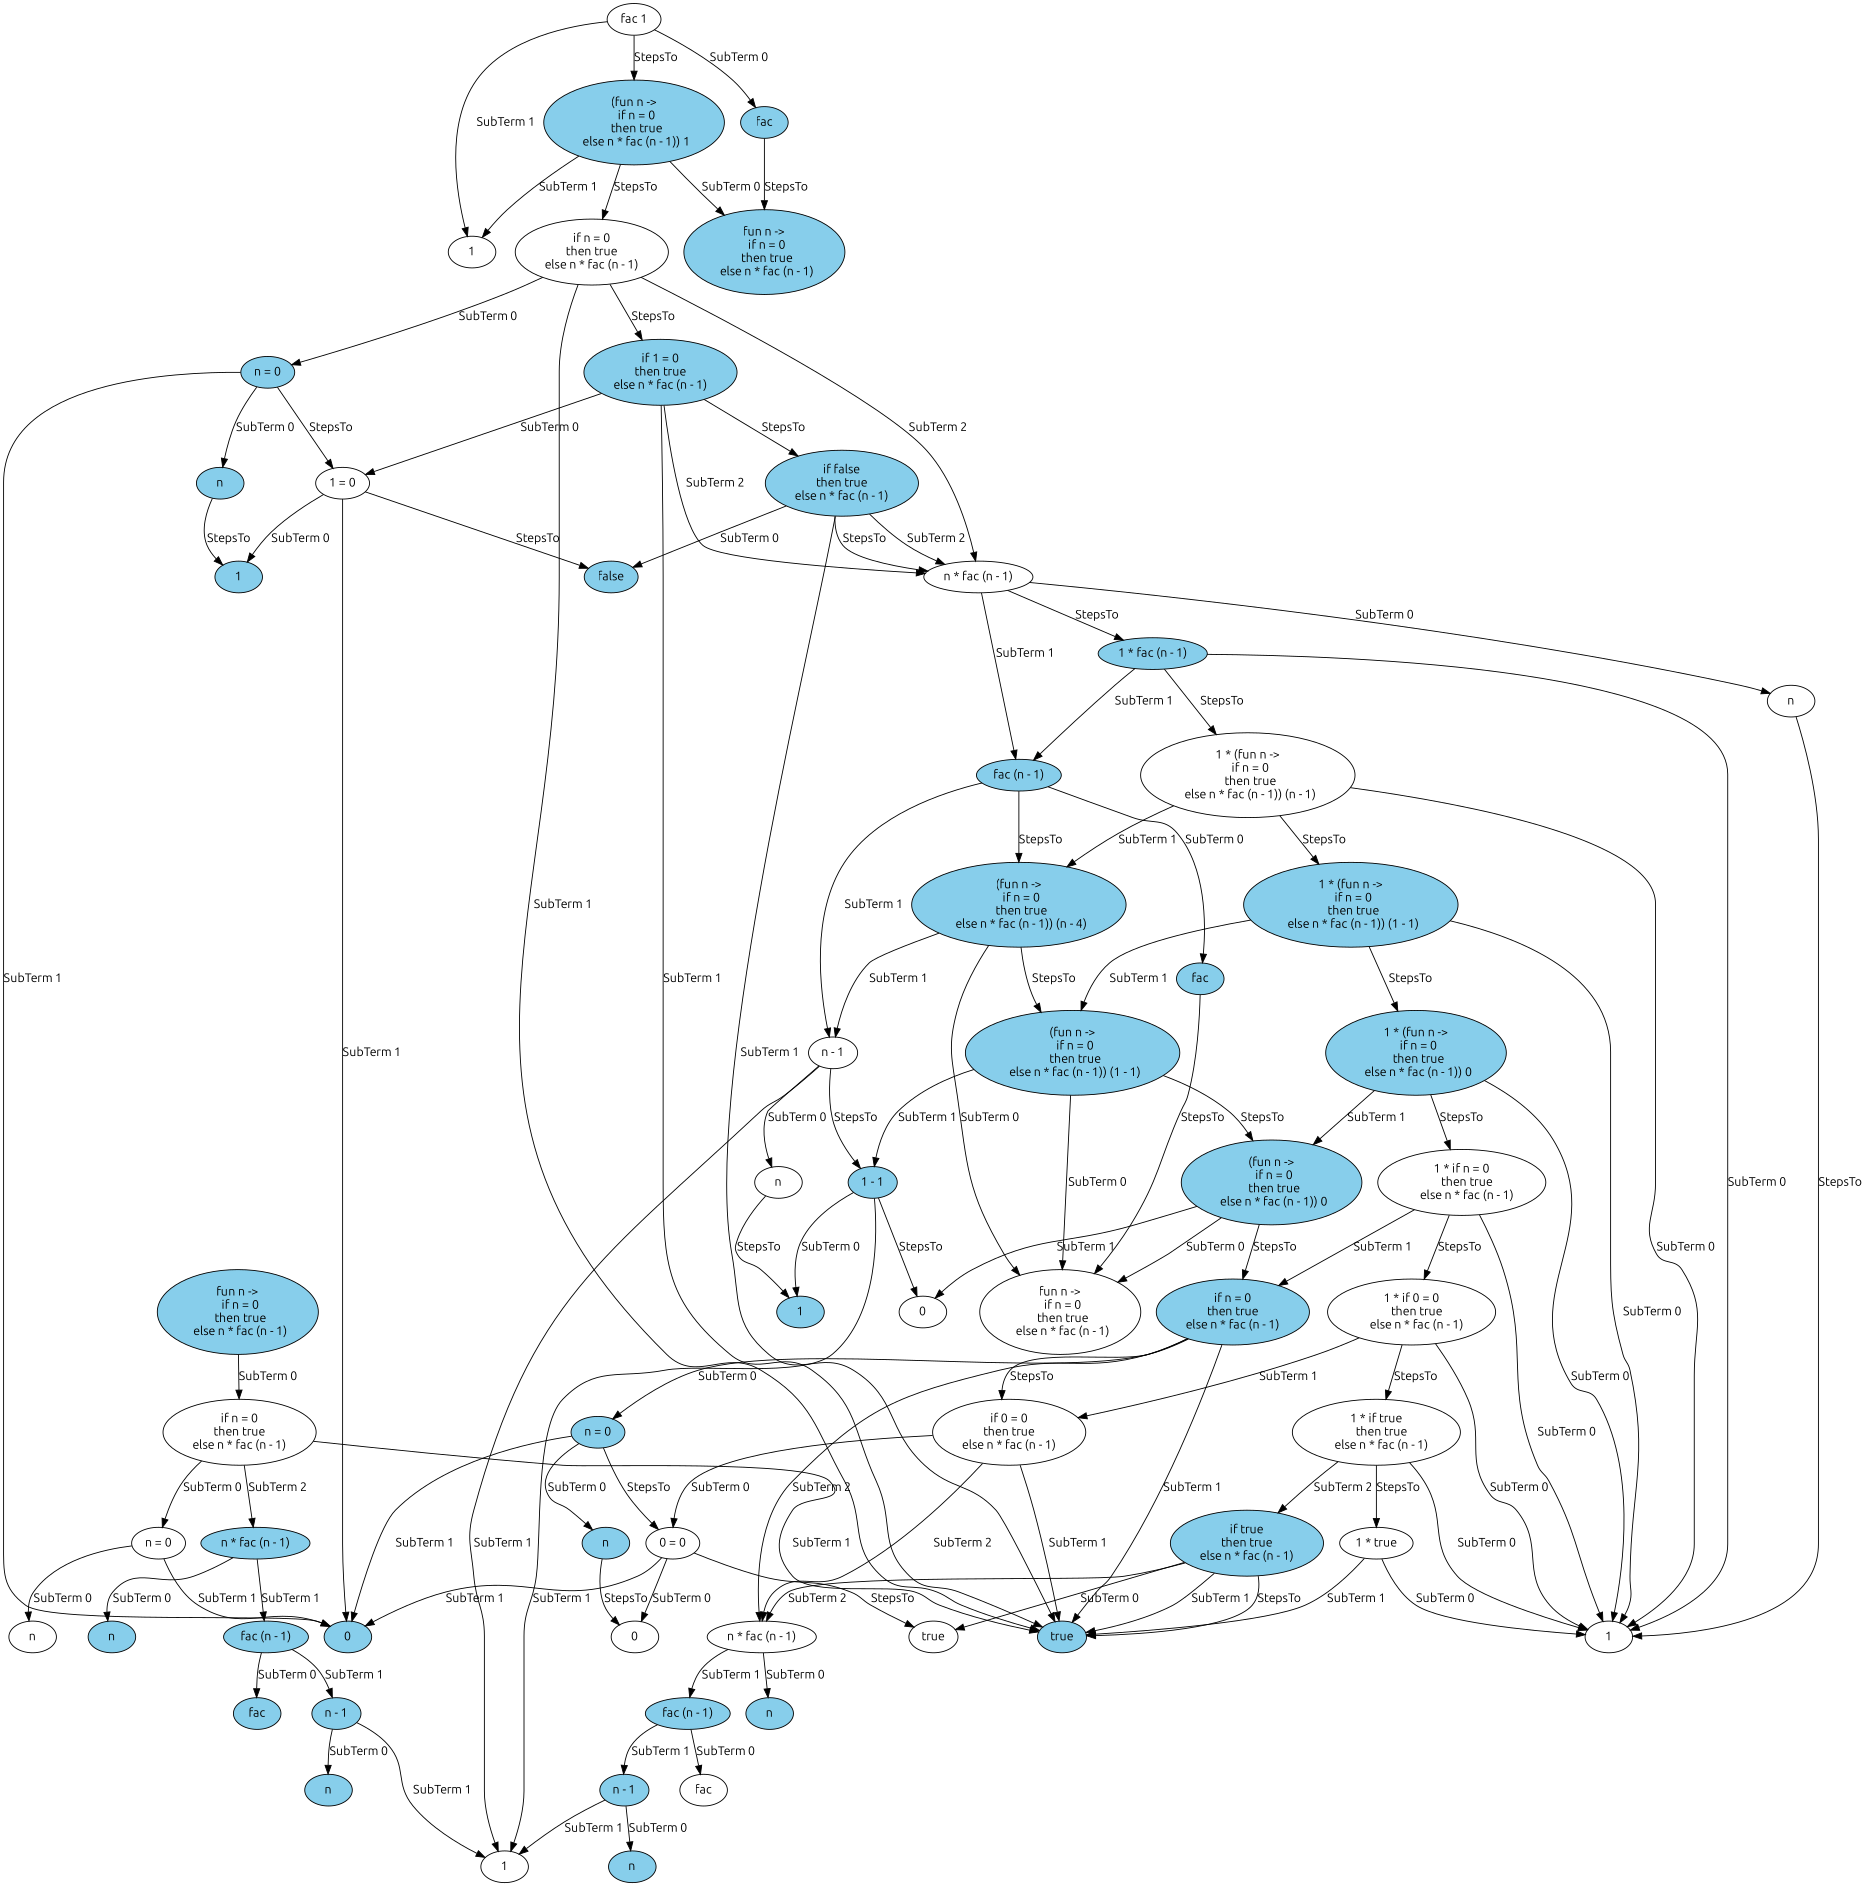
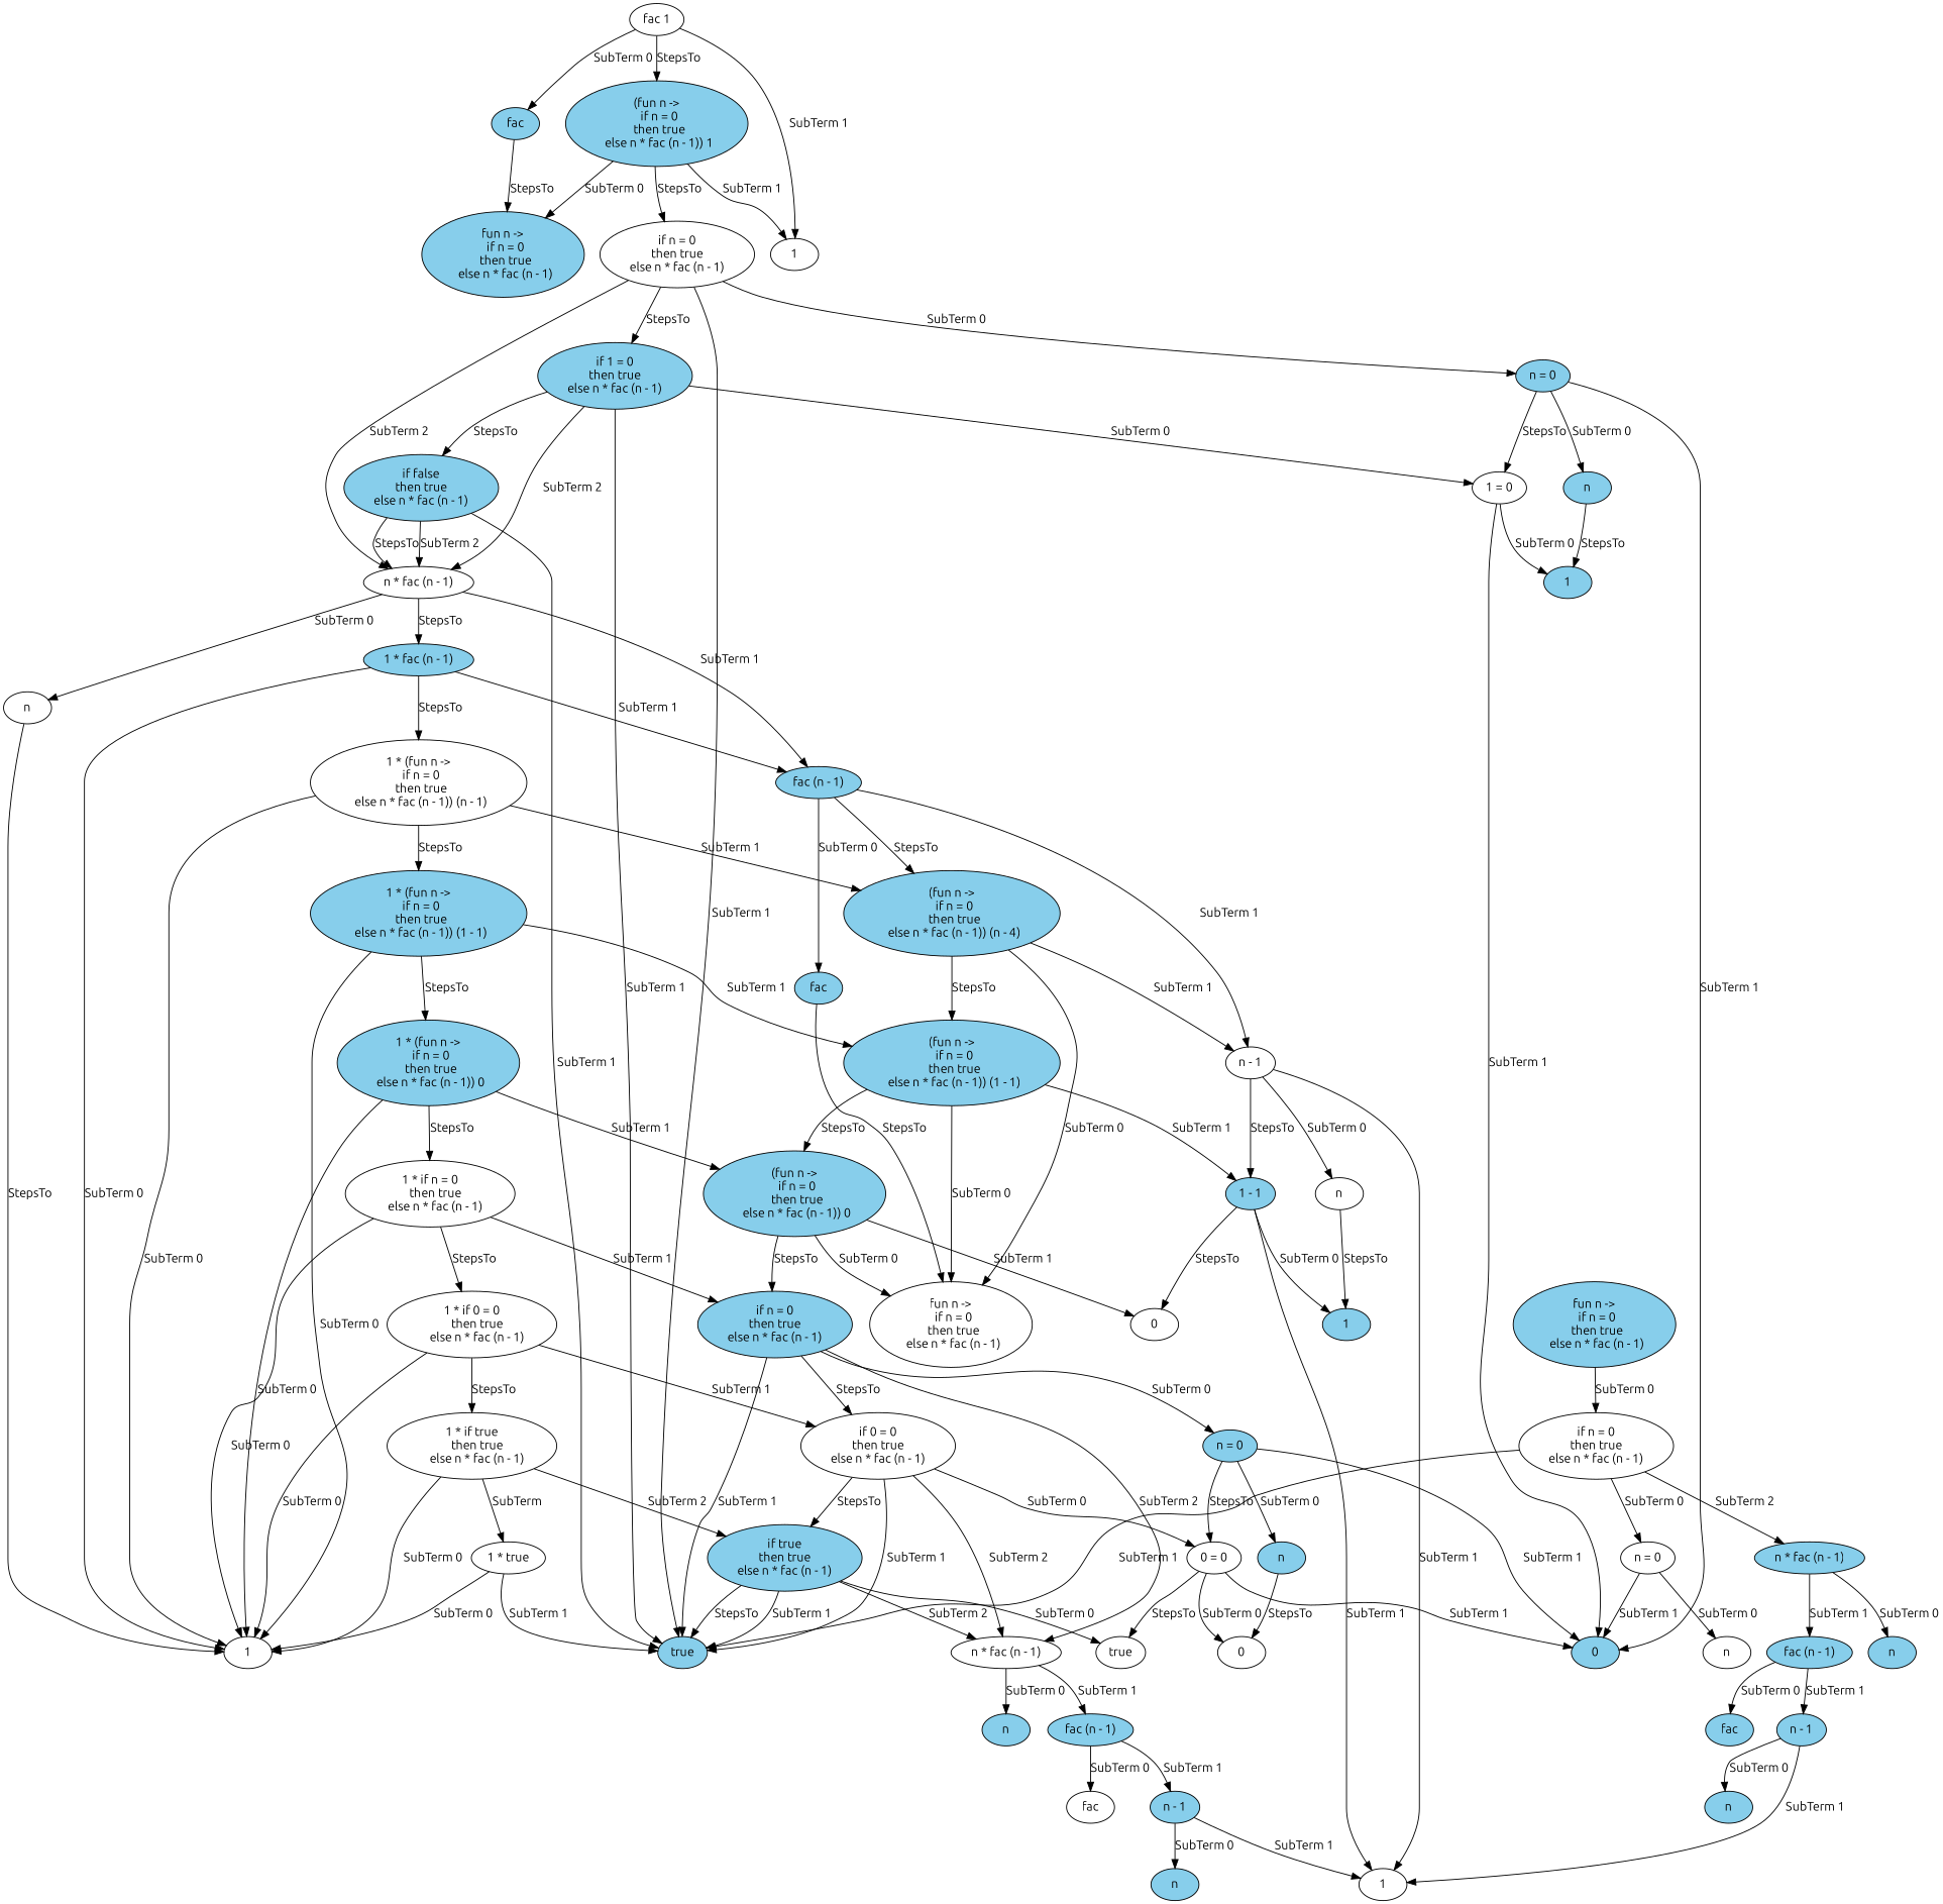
  digraph {
    fontname=Ubuntu
    node [fillcolor=skyblue fontname=Ubuntu style=filled]
    edge [fontname=Ubuntu]
    n1 [fillcolor=white label=n]
    n2 [label=n]
    n3 [label=fac]
    n4 [label="n - 1"]
    n5 [fillcolor=white label=1]
    n6 [label=n]
    n7 [label="fac (n - 1)"]
    n8 [fillcolor=white label="n = 0"]
    n9 [label=0]
    n10 [label="n * fac (n - 1)"]
    n11 [fillcolor=white label="if n = 0\nthen true\nelse n * fac (n - 1)"]
    n12 [label=true]
    n13 [label="fun n ->\n  if n = 0\n  then true\n  else n * fac (n - 1)"]
    n14 [label=fac]
    n15 [label="fun n ->\n  if n = 0\n  then true\n  else n * fac (n - 1)"]
    n16 [fillcolor=white label="fac 1"]
    n17 [fillcolor=white label=1]
    n18 [label="(fun n ->\n  if n = 0\n  then true\n  else n * fac (n - 1)) 1"]
    n19 [fillcolor=white label="if n = 0\nthen true\nelse n * fac (n - 1)"]
    n20 [label="n = 0"]
    n21 [label="if 1 = 0\nthen true\nelse n * fac (n - 1)"]
    n22 [fillcolor=white label="n * fac (n - 1)"]
    n23 [label=n]
    n24 [label=1]
    n25 [fillcolor=white label="1 = 0"]
-   n26 [label=false]
    n27 [label="if false\nthen true\nelse n * fac (n - 1)"]
    n28 [fillcolor=white label=n]
    n29 [label="fac (n - 1)"]
    n30 [label="1 * fac (n - 1)"]
    n31 [fillcolor=white label=1]
    n32 [label=fac]
    n33 [fillcolor=white label="n - 1"]
    n34 [label="(fun n ->\n  if n = 0\n  then true\n  else n * fac (n - 1)) (n - 4)"]
    n35 [fillcolor=white label="1 * (fun n ->\n  if n = 0\n  then true\n  else n * fac (n - 1)) (n - 1)"]
    n36 [fillcolor=white label="fun n ->\n  if n = 0\n  then true\n  else n * fac (n - 1)"]
    n37 [fillcolor=white label=n]
    n38 [label="1 - 1"]
    n39 [label="(fun n ->\n  if n = 0\n  then true\n  else n * fac (n - 1)) (1 - 1)"]
    n40 [label="1 * (fun n ->\n  if n = 0\n  then true\n  else n * fac (n - 1)) (1 - 1)"]
    n41 [label=1]
    n42 [fillcolor=white label=0]
    n43 [label="(fun n ->\n  if n = 0\n  then true\n  else n * fac (n - 1)) 0"]
    n44 [label="1 * (fun n ->\n  if n = 0\n  then true\n  else n * fac (n - 1)) 0"]
    n45 [label="if n = 0\nthen true\nelse n * fac (n - 1)"]
    n46 [fillcolor=white label="1 * if n = 0\n    then true\n    else n * fac (n - 1)"]
    n47 [label=n]
    n48 [fillcolor=white label=fac]
    n49 [label="n - 1"]
    n50 [label=n]
    n51 [label="fac (n - 1)"]
    n52 [label="n = 0"]
    n53 [fillcolor=white label="n * fac (n - 1)"]
    n54 [fillcolor=white label="if 0 = 0\nthen true\nelse n * fac (n - 1)"]
    n55 [fillcolor=white label="1 * if 0 = 0\n    then true\n    else n * fac (n - 1)"]
    n56 [label=n]
    n57 [fillcolor=white label=0]
    n58 [fillcolor=white label="0 = 0"]
    n59 [fillcolor=white label=true]
    n60 [label="if true\nthen true\nelse n * fac (n - 1)"]
    n61 [fillcolor=white label="1 * if true\n    then true\n    else n * fac (n - 1)"]
    n62 [fillcolor=white label="1 * true"]
    n4 -> n2 [label="SubTerm 0"]
    n4 -> n5 [label="SubTerm 1"]
    n7 -> n3 [label="SubTerm 0"]
    n7 -> n4 [label="SubTerm 1"]
    n8 -> n1 [label="SubTerm 0"]
    n8 -> n9 [label="SubTerm 1"]
    n10 -> n6 [label="SubTerm 0"]
    n10 -> n7 [label="SubTerm 1"]
    n11 -> n8 [label="SubTerm 0"]
    n11 -> n10 [label="SubTerm 2"]
    n11 -> n12 [label="SubTerm 1"]
    n13 -> n11 [label="SubTerm 0"]
    n14 -> n15 [label=StepsTo]
    n16 -> n14 [label="SubTerm 0"]
    n16 -> n17 [label="SubTerm 1"]
    n16 -> n18 [label=StepsTo]
    n18 -> n15 [label="SubTerm 0"]
    n18 -> n17 [label="SubTerm 1"]
    n18 -> n19 [label=StepsTo]
    n19 -> n12 [label="SubTerm 1"]
    n19 -> n20 [label="SubTerm 0"]
    n19 -> n21 [label=StepsTo]
    n19 -> n22 [label="SubTerm 2"]
    n20 -> n9 [label="SubTerm 1"]
    n20 -> n23 [label="SubTerm 0"]
    n20 -> n25 [label=StepsTo]
    n21 -> n12 [label="SubTerm 1"]
    n21 -> n22 [label="SubTerm 2"]
    n21 -> n25 [label="SubTerm 0"]
    n21 -> n27 [label=StepsTo]
    n22 -> n28 [label="SubTerm 0"]
    n22 -> n29 [label="SubTerm 1"]
    n22 -> n30 [label=StepsTo]
    n23 -> n24 [label=StepsTo]
    n25 -> n9 [label="SubTerm 1"]
    n25 -> n24 [label="SubTerm 0"]
-   n25 -> n26 [label=StepsTo]
    n27 -> n12 [label="SubTerm 1"]
    n27 -> n22 [label=StepsTo]
    n27 -> n22 [label="SubTerm 2"]
-   n27 -> n26 [label="SubTerm 0"]
    n28 -> n31 [label=StepsTo]
    n29 -> n32 [label="SubTerm 0"]
    n29 -> n33 [label="SubTerm 1"]
    n29 -> n34 [label=StepsTo]
    n30 -> n29 [label="SubTerm 1"]
    n30 -> n31 [label="SubTerm 0"]
    n30 -> n35 [label=StepsTo]
    n32 -> n36 [label=StepsTo]
    n33 -> n5 [label="SubTerm 1"]
    n33 -> n37 [label="SubTerm 0"]
    n33 -> n38 [label=StepsTo]
    n34 -> n33 [label="SubTerm 1"]
    n34 -> n36 [label="SubTerm 0"]
    n34 -> n39 [label=StepsTo]
    n35 -> n31 [label="SubTerm 0"]
    n35 -> n34 [label="SubTerm 1"]
    n35 -> n40 [label=StepsTo]
    n37 -> n41 [label=StepsTo]
    n38 -> n5 [label="SubTerm 1"]
    n38 -> n41 [label="SubTerm 0"]
    n38 -> n42 [label=StepsTo]
    n39 -> n36 [label="SubTerm 0"]
    n39 -> n38 [label="SubTerm 1"]
    n39 -> n43 [label=StepsTo]
    n40 -> n31 [label="SubTerm 0"]
    n40 -> n39 [label="SubTerm 1"]
    n40 -> n44 [label=StepsTo]
    n43 -> n36 [label="SubTerm 0"]
    n43 -> n42 [label="SubTerm 1"]
    n43 -> n45 [label=StepsTo]
    n44 -> n31 [label="SubTerm 0"]
    n44 -> n43 [label="SubTerm 1"]
    n44 -> n46 [label=StepsTo]
    n45 -> n12 [label="SubTerm 1"]
    n45 -> n52 [label="SubTerm 0"]
    n45 -> n53 [label="SubTerm 2"]
    n45 -> n54 [label=StepsTo]
    n46 -> n31 [label="SubTerm 0"]
    n46 -> n45 [label="SubTerm 1"]
    n46 -> n55 [label=StepsTo]
    n49 -> n5 [label="SubTerm 1"]
    n49 -> n47 [label="SubTerm 0"]
    n51 -> n48 [label="SubTerm 0"]
    n51 -> n49 [label="SubTerm 1"]
    n52 -> n9 [label="SubTerm 1"]
    n52 -> n56 [label="SubTerm 0"]
    n52 -> n58 [label=StepsTo]
    n53 -> n50 [label="SubTerm 0"]
    n53 -> n51 [label="SubTerm 1"]
    n54 -> n12 [label="SubTerm 1"]
    n54 -> n53 [label="SubTerm 2"]
    n54 -> n58 [label="SubTerm 0"]
+   n54 -> n60 [label=StepsTo]
    n55 -> n31 [label="SubTerm 0"]
    n55 -> n54 [label="SubTerm 1"]
    n55 -> n61 [label=StepsTo]
    n56 -> n57 [label=StepsTo]
    n58 -> n9 [label="SubTerm 1"]
    n58 -> n57 [label="SubTerm 0"]
    n58 -> n59 [label=StepsTo]
    n60 -> n12 [label="SubTerm 1"]
    n60 -> n12 [label=StepsTo]
    n60 -> n53 [label="SubTerm 2"]
    n60 -> n59 [label="SubTerm 0"]
    n61 -> n31 [label="SubTerm 0"]
    n61 -> n60 [label="SubTerm 2"]
-   n61 -> n62 [label=StepsTo]
+   n61 -> n62 [label=SubTerm]
    n62 -> n12 [label="SubTerm 1"]
    n62 -> n31 [label="SubTerm 0"]
  }
